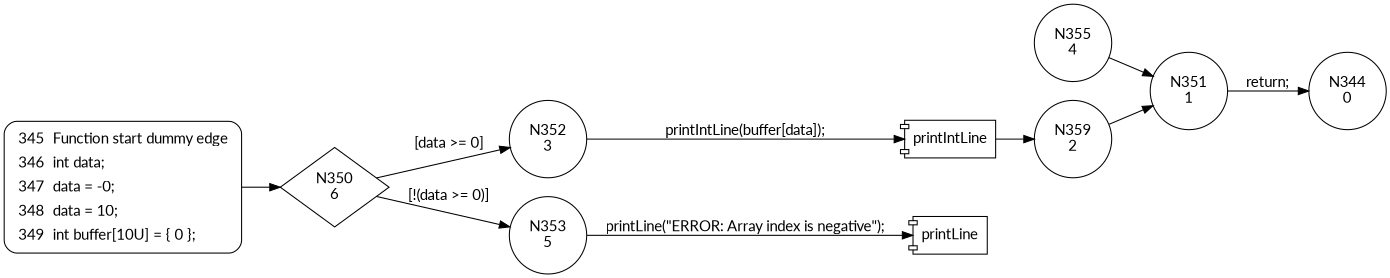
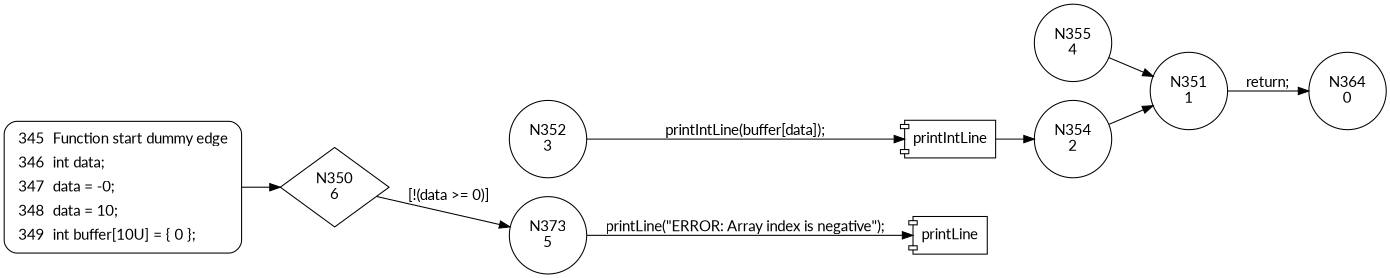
  digraph {
    fontname=Lato
    rankdir=LR
    node [fontname=Lato shape=circle]
    edge [fontname=Lato]
    n1 [label="N350\n6" shape=diamond]
    n2 [label="N352\n3"]
-   n3 [label="N353\n5"]
+   n3 [label="N373\n5"]
    n4 [label=printIntLine shape=component]
    n5 [label=printLine shape=component]
-   n6 [label="N359\n2"]
+   n6 [label="N354\n2"]
    n7 [label="N355\n4"]
    n8 [label="N351\n1"]
-   n9 [label="N344\n0"]
+   n9 [label="N364\n0"]
    n10 [fillcolor=white label=<<table border="0" cellborder="0" cellpadding="3" bgcolor="white"><tr><td align="right">345</td><td align="left">Function start dummy edge</td></tr><tr><td align="right">346</td><td align="left">int data;</td></tr><tr><td align="right">347</td><td align="left">data = -0;</td></tr><tr><td align="right">348</td><td align="left">data = 10;</td></tr><tr><td align="right">349</td><td align="left">int buffer[10U] = &#123; 0 &#125;;</td></tr></table>> penwidth=1 shape=Mrecord style="filled,bold"]
-   n1 -> n2 [label="[data >= 0]"]
    n1 -> n3 [label="[!(data >= 0)]"]
    n2 -> n4 [label="printIntLine(buffer[data]);"]
    n3 -> n5 [label="printLine(\"ERROR: Array index is negative\");"]
    n4 -> n6
    n6 -> n8
    n7 -> n8
    n8 -> n9 [label="return;"]
    n10 -> n1
  }
